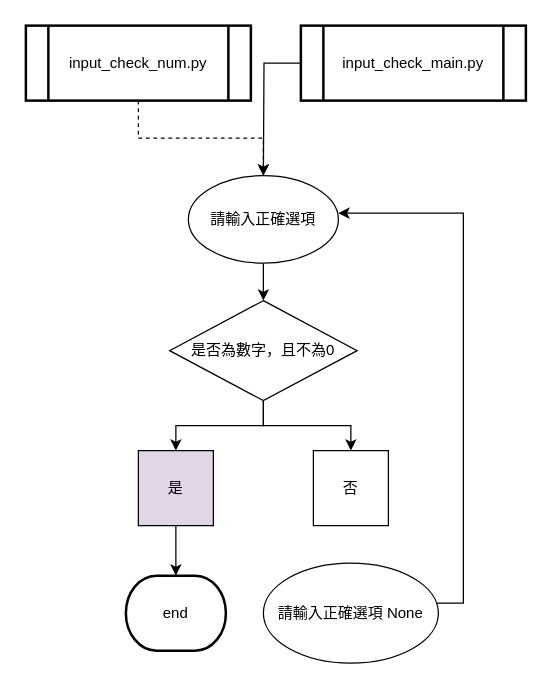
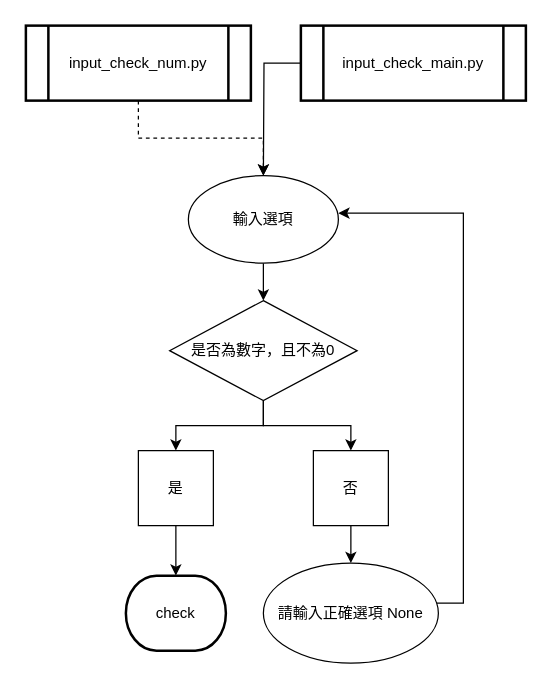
  <mxCell id="0" />
  <mxCell id="1" parent="0" />
  <mxCell id="2" value="" style="edgeStyle=orthogonalEdgeStyle;rounded=0;orthogonalLoop=1;jettySize=auto;html=1;entryX=0.5;entryY=0;entryDx=0;entryDy=0;entryPerimeter=0;" edge="1" parent="1" source="3"><mxGeometry relative="1" as="geometry"><mxPoint x="210" y="140" as="targetPoint" /></mxGeometry></mxCell>
  <mxCell id="3" value="&lt;font style=&quot;vertical-align: inherit;&quot;&gt;&lt;font style=&quot;vertical-align: inherit;&quot;&gt;&lt;font style=&quot;vertical-align: inherit;&quot;&gt;&lt;font style=&quot;vertical-align: inherit;&quot;&gt;input_check_main.py&lt;/font&gt;&lt;/font&gt;&lt;/font&gt;&lt;/font&gt;" style="shape=process;whiteSpace=wrap;html=1;backgroundOutline=1;strokeWidth=2;" vertex="1" parent="1"><mxGeometry x="240" y="20" width="180" height="60" as="geometry" /></mxCell>
  <mxCell id="4" value="" style="edgeStyle=orthogonalEdgeStyle;rounded=0;orthogonalLoop=1;jettySize=auto;html=1;" edge="1" parent="1" source="5" target="8"><mxGeometry relative="1" as="geometry" /></mxCell>
- <mxCell id="5" value="&lt;font style=&quot;vertical-align: inherit;&quot;&gt;&lt;font style=&quot;vertical-align: inherit;&quot;&gt;&lt;font style=&quot;vertical-align: inherit;&quot;&gt;&lt;font style=&quot;vertical-align: inherit;&quot;&gt;&lt;font style=&quot;vertical-align: inherit;&quot;&gt;&lt;font style=&quot;vertical-align: inherit;&quot;&gt;請輸入正確選項&lt;/font&gt;&lt;/font&gt;&lt;/font&gt;&lt;/font&gt;&lt;/font&gt;&lt;/font&gt;" style="ellipse;whiteSpace=wrap;html=1;" vertex="1" parent="1"><mxGeometry x="150" y="140" width="120" height="70" as="geometry" /></mxCell>
+ <mxCell id="5" value="&lt;font style=&quot;vertical-align: inherit;&quot;&gt;&lt;font style=&quot;vertical-align: inherit;&quot;&gt;&lt;font style=&quot;vertical-align: inherit;&quot;&gt;&lt;font style=&quot;vertical-align: inherit;&quot;&gt;&lt;font style=&quot;vertical-align: inherit;&quot;&gt;&lt;font style=&quot;vertical-align: inherit;&quot;&gt;輸入選項&lt;/font&gt;&lt;/font&gt;&lt;/font&gt;&lt;/font&gt;&lt;/font&gt;&lt;/font&gt;" style="ellipse;whiteSpace=wrap;html=1;" vertex="1" parent="1"><mxGeometry x="150" y="140" width="120" height="70" as="geometry" /></mxCell>
  <mxCell id="6" value="" style="edgeStyle=orthogonalEdgeStyle;rounded=0;orthogonalLoop=1;jettySize=auto;html=1;" edge="1" parent="1" source="8" target="10"><mxGeometry relative="1" as="geometry" /></mxCell>
  <mxCell id="7" value="" style="edgeStyle=orthogonalEdgeStyle;rounded=0;orthogonalLoop=1;jettySize=auto;html=1;" edge="1" parent="1" source="8" target="12"><mxGeometry relative="1" as="geometry" /></mxCell>
  <mxCell id="8" value="&lt;font style=&quot;vertical-align: inherit;&quot;&gt;&lt;font style=&quot;vertical-align: inherit;&quot;&gt;&lt;font style=&quot;vertical-align: inherit;&quot;&gt;&lt;font style=&quot;vertical-align: inherit;&quot;&gt;&lt;font style=&quot;vertical-align: inherit;&quot;&gt;&lt;font style=&quot;vertical-align: inherit;&quot;&gt;是否為數字，且不為0&lt;/font&gt;&lt;/font&gt;&lt;/font&gt;&lt;/font&gt;&lt;/font&gt;&lt;/font&gt;" style="rhombus;whiteSpace=wrap;html=1;" vertex="1" parent="1"><mxGeometry x="135" y="240" width="150" height="80" as="geometry" /></mxCell>
  <mxCell id="9" value="" style="edgeStyle=orthogonalEdgeStyle;rounded=0;orthogonalLoop=1;jettySize=auto;html=1;entryX=0.5;entryY=0;entryDx=0;entryDy=0;entryPerimeter=0;" edge="1" parent="1" source="10" target="15"><mxGeometry relative="1" as="geometry"><mxPoint x="140" y="490" as="targetPoint" /></mxGeometry></mxCell>
- <mxCell id="10" value="&lt;font style=&quot;vertical-align: inherit;&quot;&gt;&lt;font style=&quot;vertical-align: inherit;&quot;&gt;是&lt;/font&gt;&lt;/font&gt;" style="whiteSpace=wrap;html=1;fillColor=#e1d5e7;" vertex="1" parent="1"><mxGeometry x="110" y="360" width="60" height="60" as="geometry" /></mxCell>
+ <mxCell id="10" value="&lt;font style=&quot;vertical-align: inherit;&quot;&gt;&lt;font style=&quot;vertical-align: inherit;&quot;&gt;是&lt;/font&gt;&lt;/font&gt;" style="whiteSpace=wrap;html=1;" vertex="1" parent="1"><mxGeometry x="110" y="360" width="60" height="60" as="geometry" /></mxCell>
+ <mxCell id="11" value="" style="edgeStyle=orthogonalEdgeStyle;rounded=0;orthogonalLoop=1;jettySize=auto;html=1;" edge="1" parent="1" source="12" target="14"><mxGeometry relative="1" as="geometry" /></mxCell>
  <mxCell id="12" value="&lt;font style=&quot;vertical-align: inherit;&quot;&gt;&lt;font style=&quot;vertical-align: inherit;&quot;&gt;否&lt;/font&gt;&lt;/font&gt;" style="whiteSpace=wrap;html=1;" vertex="1" parent="1"><mxGeometry x="250" y="360" width="60" height="60" as="geometry" /></mxCell>
  <mxCell id="13" value="" style="edgeStyle=orthogonalEdgeStyle;rounded=0;orthogonalLoop=1;jettySize=auto;html=1;entryX=1;entryY=0.5;entryDx=0;entryDy=0;exitX=0.979;exitY=0.4;exitDx=0;exitDy=0;exitPerimeter=0;" edge="1" parent="1" source="14"><mxGeometry relative="1" as="geometry"><mxPoint x="350" y="525" as="sourcePoint" /><mxPoint x="270" y="170" as="targetPoint" /><Array as="points"><mxPoint x="370" y="482" /><mxPoint x="370" y="170" /></Array></mxGeometry></mxCell>
  <mxCell id="14" value="&lt;font style=&quot;vertical-align: inherit;&quot;&gt;&lt;font style=&quot;vertical-align: inherit;&quot;&gt;請輸入正確選項 None&lt;/font&gt;&lt;/font&gt;" style="ellipse;whiteSpace=wrap;html=1;" vertex="1" parent="1"><mxGeometry x="210" y="450" width="140" height="80" as="geometry" /></mxCell>
- <mxCell id="15" value="&lt;font style=&quot;vertical-align: inherit;&quot;&gt;&lt;font style=&quot;vertical-align: inherit;&quot;&gt;end&lt;/font&gt;&lt;/font&gt;" style="strokeWidth=2;html=1;shape=mxgraph.flowchart.terminator;whiteSpace=wrap;" vertex="1" parent="1"><mxGeometry x="100" y="460" width="80" height="60" as="geometry" /></mxCell>
+ <mxCell id="15" value="&lt;font style=&quot;vertical-align: inherit;&quot;&gt;&lt;font style=&quot;vertical-align: inherit;&quot;&gt;check&lt;/font&gt;&lt;/font&gt;" style="strokeWidth=2;html=1;shape=mxgraph.flowchart.terminator;whiteSpace=wrap;" vertex="1" parent="1"><mxGeometry x="100" y="460" width="80" height="60" as="geometry" /></mxCell>
  <mxCell id="16" value="" style="edgeStyle=orthogonalEdgeStyle;rounded=0;orthogonalLoop=1;jettySize=auto;html=1;entryX=0.5;entryY=0;entryDx=0;entryDy=0;dashed=1;" edge="1" parent="1" source="17" target="5"><mxGeometry relative="1" as="geometry"><mxPoint x="-65" y="140" as="targetPoint" /></mxGeometry></mxCell>
  <mxCell id="17" value="&lt;font style=&quot;vertical-align: inherit;&quot;&gt;&lt;font style=&quot;vertical-align: inherit;&quot;&gt;&lt;font style=&quot;vertical-align: inherit;&quot;&gt;&lt;font style=&quot;vertical-align: inherit;&quot;&gt;input_check_num.py&lt;/font&gt;&lt;/font&gt;&lt;/font&gt;&lt;/font&gt;" style="shape=process;whiteSpace=wrap;html=1;backgroundOutline=1;strokeWidth=2;" vertex="1" parent="1"><mxGeometry x="20" y="20" width="180" height="60" as="geometry" /></mxCell>
